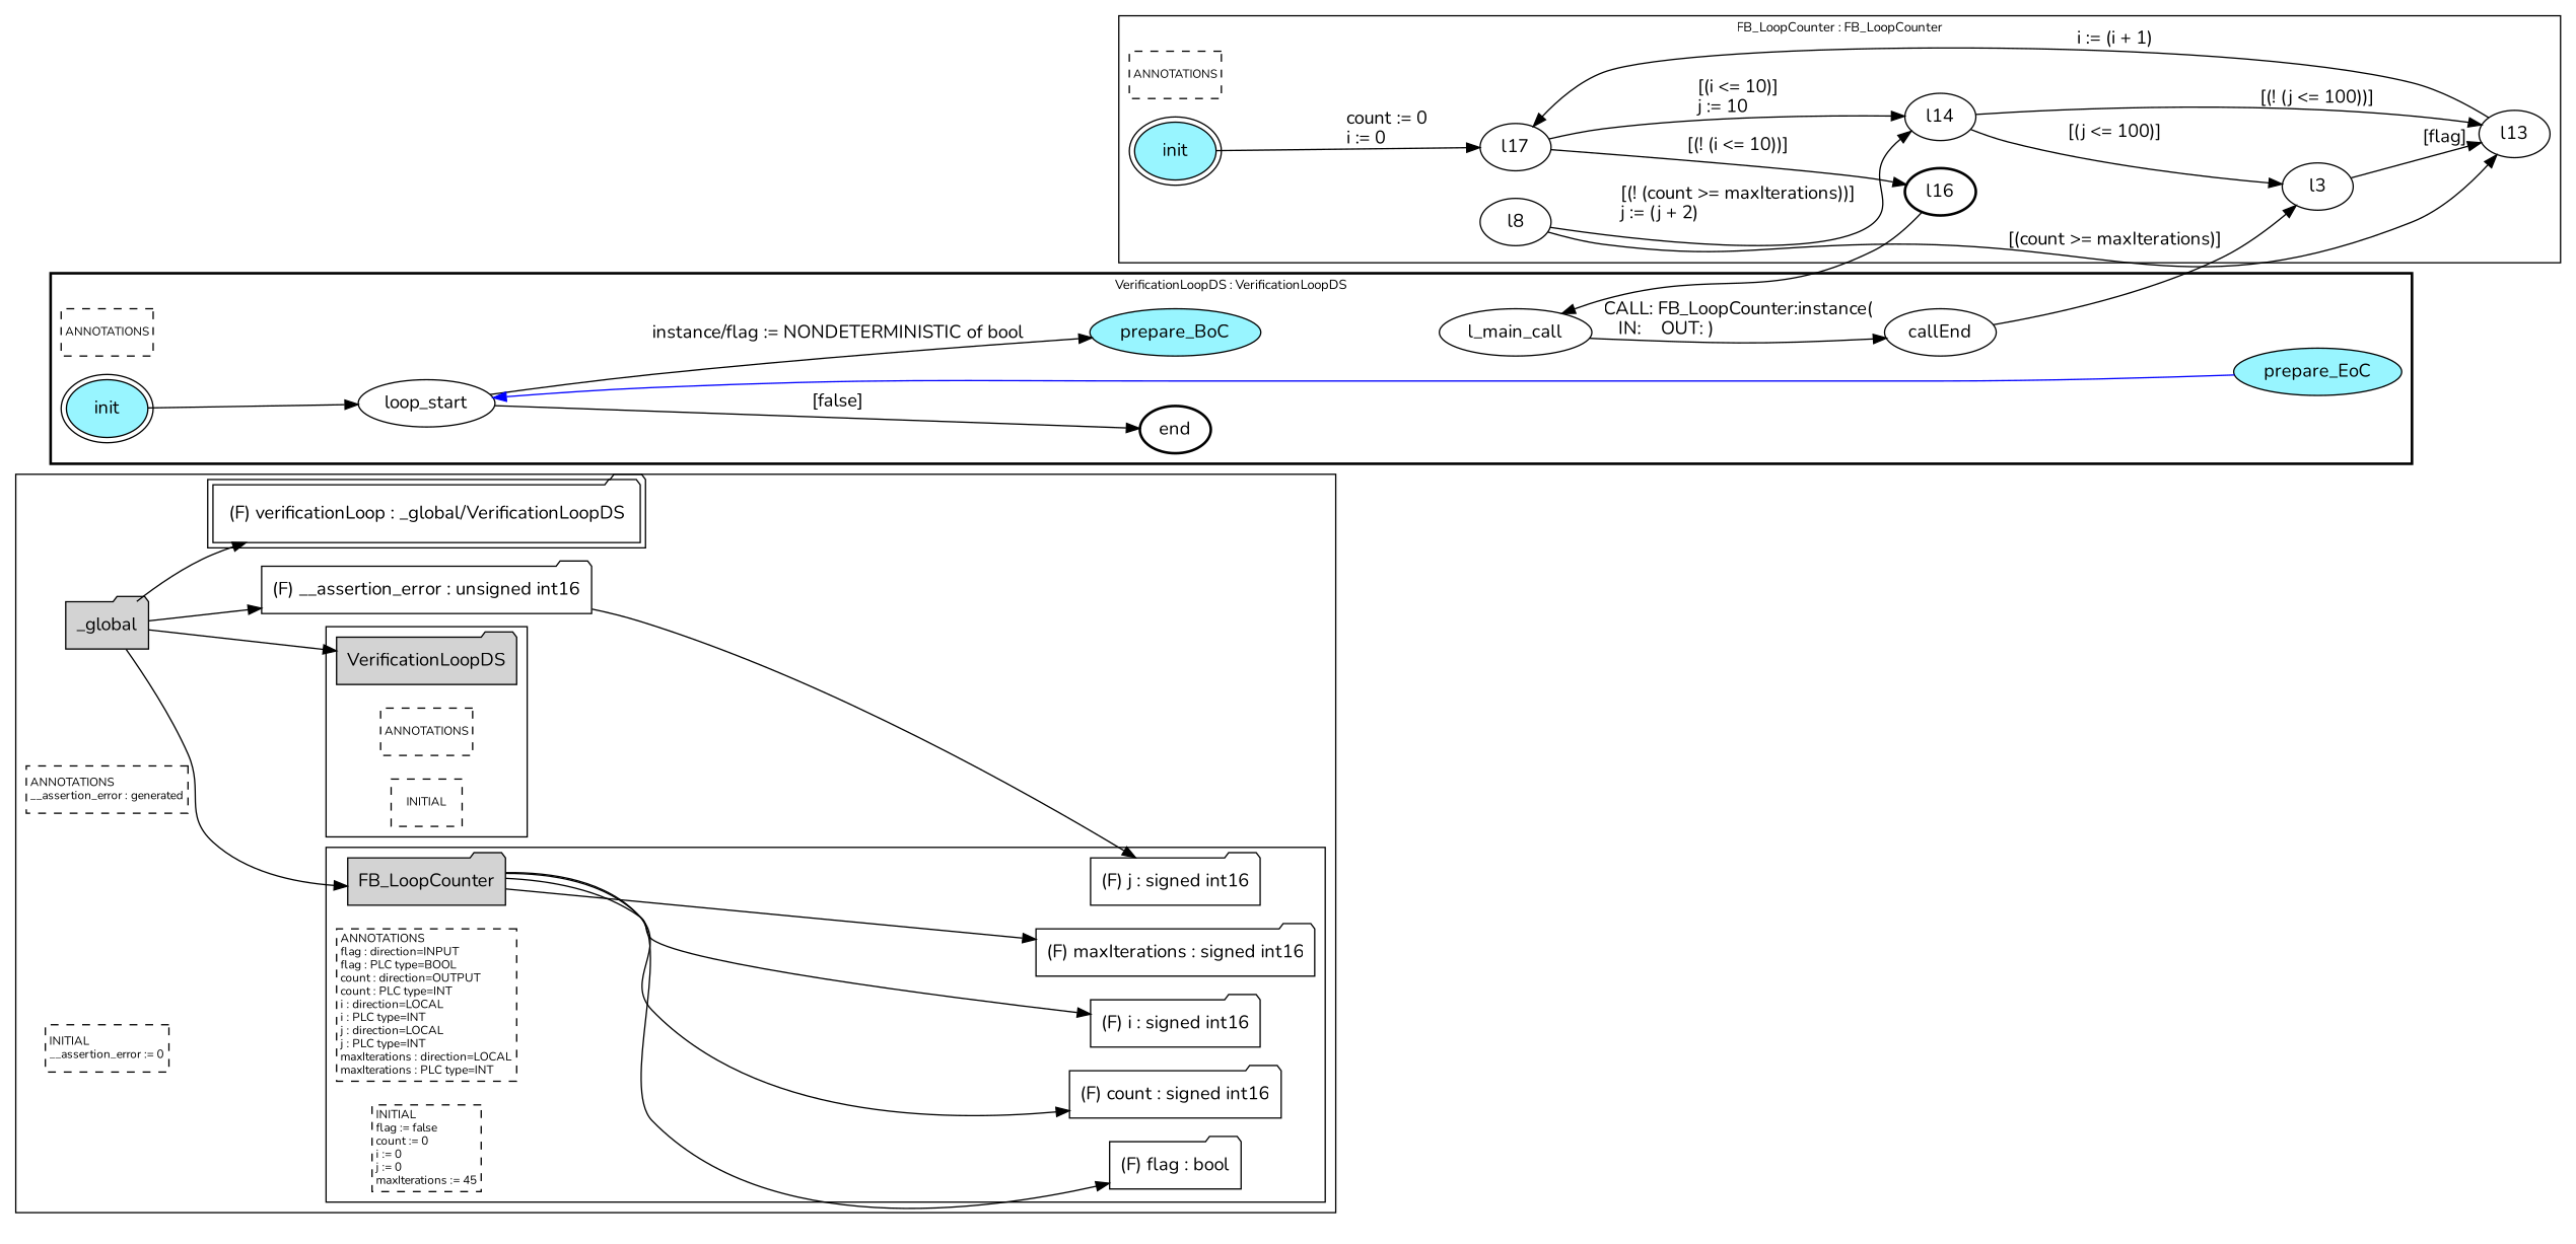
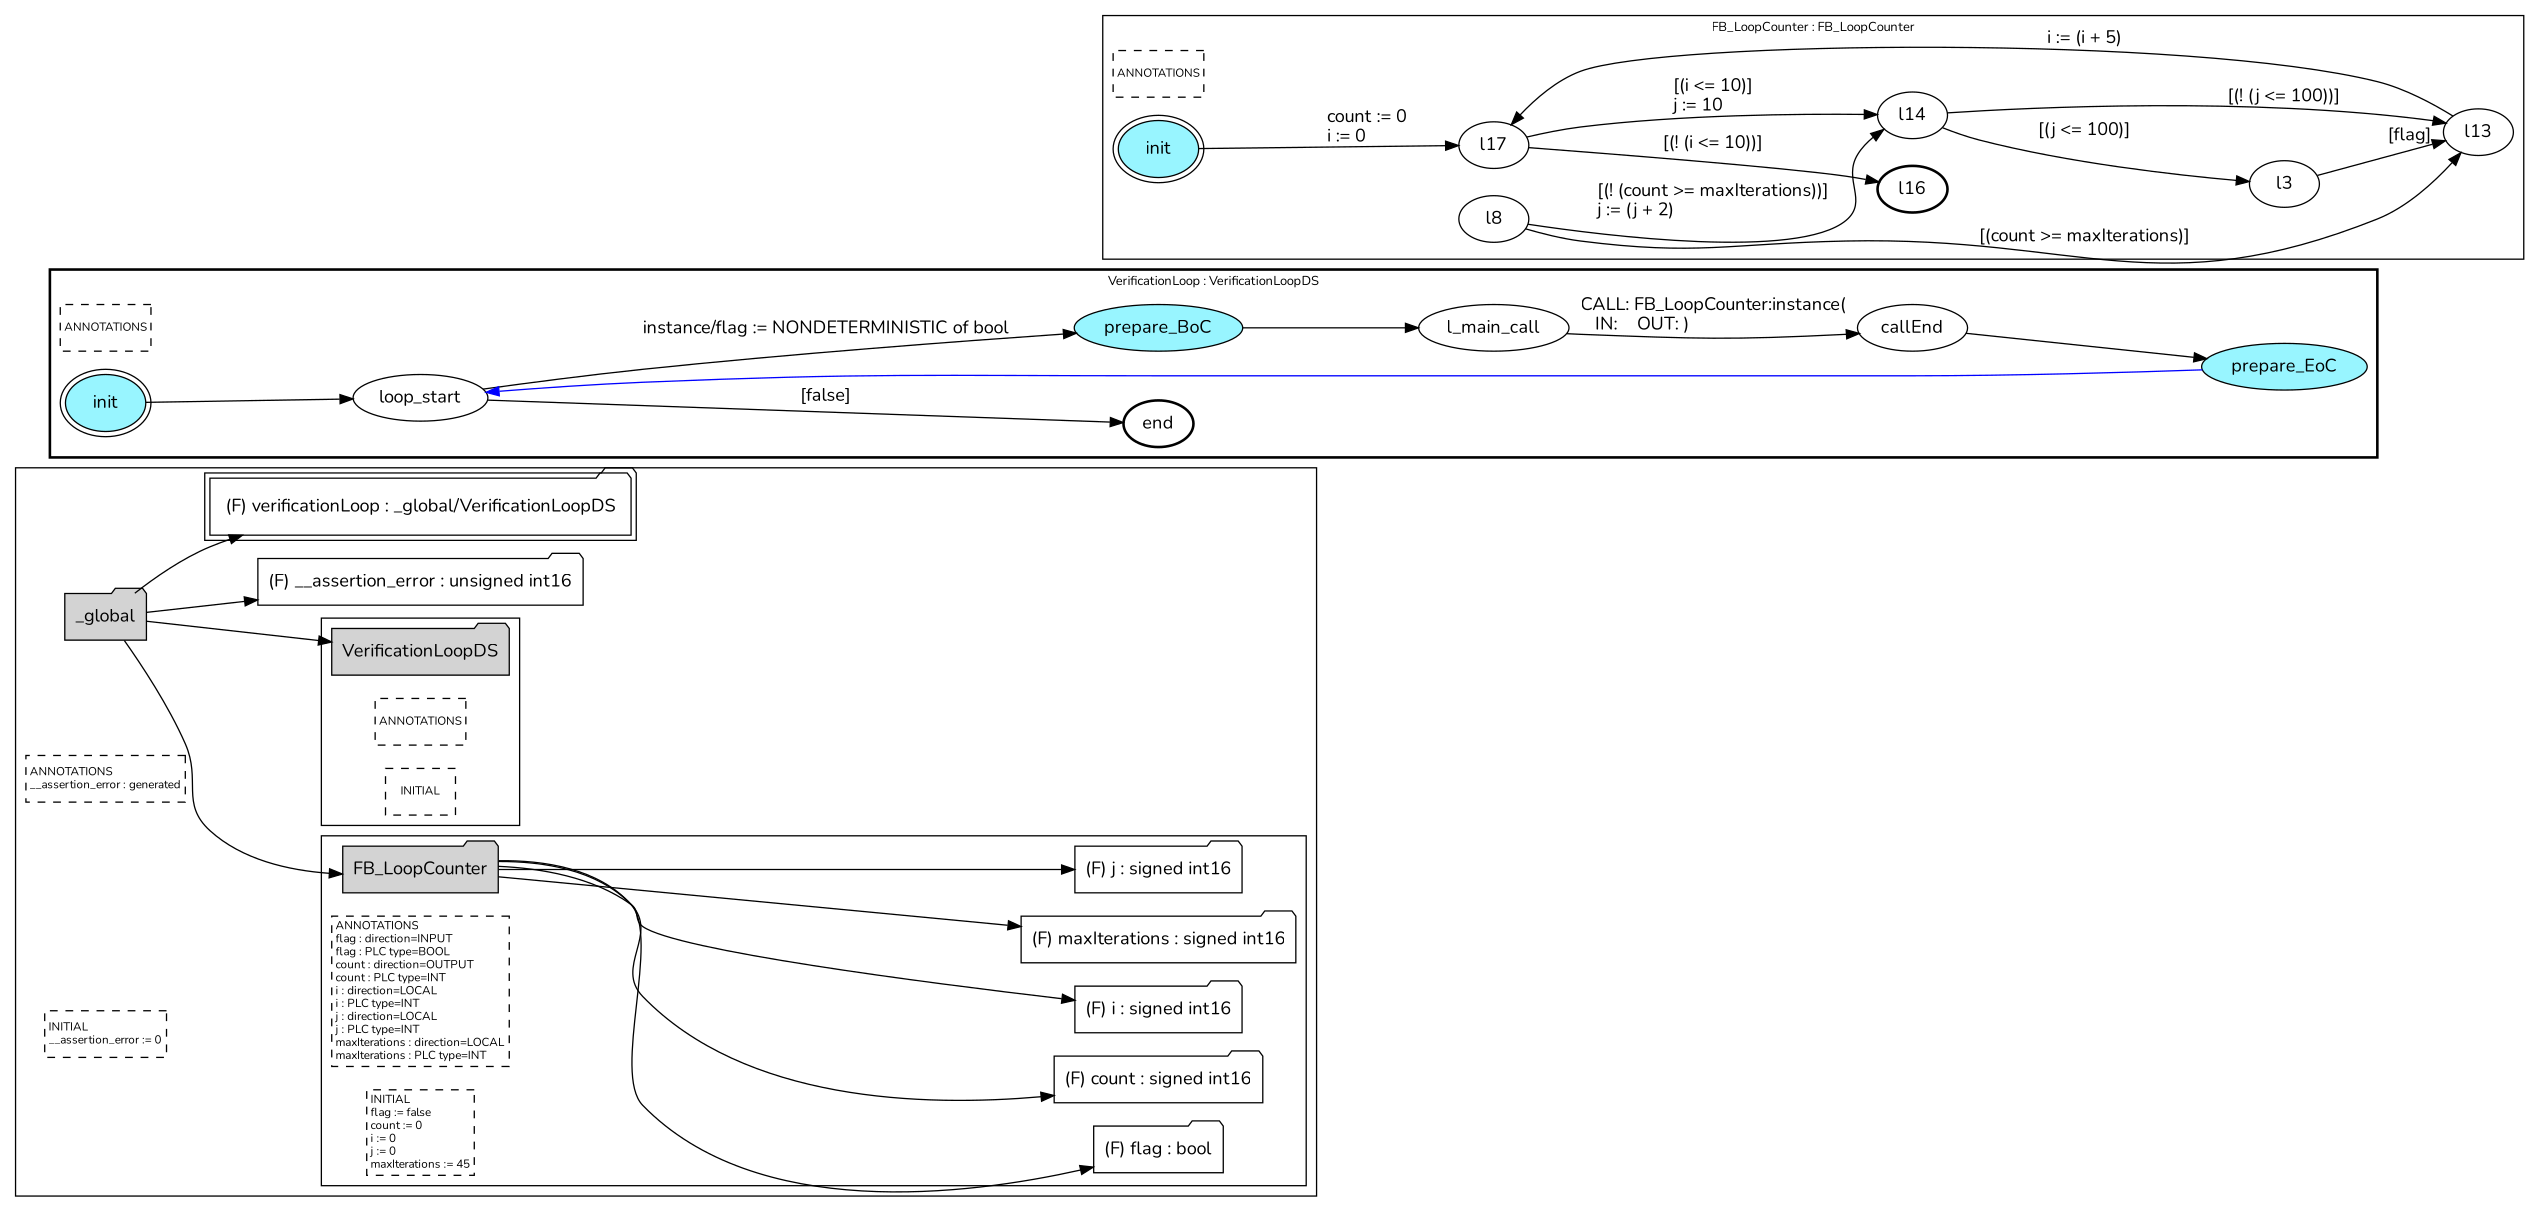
  digraph {
    fontname=Nunito
    rankdir=LR
    node [fontname=Nunito shape=ellipse style=filled fillcolor=white]
    edge [fontname=Nunito color=black]
    n1 [label=FB_LoopCounter shape=folder fillcolor=""]
    n2 [label="(F) flag : bool" shape=folder]
    n3 [label="(F) count : signed int16" shape=folder]
    n4 [label="(F) i : signed int16" shape=folder]
    n5 [label="(F) j : signed int16" shape=folder]
    n6 [label="(F) maxIterations : signed int16" shape=folder]
    n7 [fontsize=9 label="ANNOTATIONS\lflag : direction=INPUT\lflag : PLC type=BOOL\lcount : direction=OUTPUT\lcount : PLC type=INT\li : direction=LOCAL\li : PLC type=INT\lj : direction=LOCAL\lj : PLC type=INT\lmaxIterations : direction=LOCAL\lmaxIterations : PLC type=INT\l" margin="0.04,0.04" shape=rectangle style=dashed]
    n8 [fillcolor=lightyellow fontsize=9 label="INITIAL\lflag := false\lcount := 0\li := 0\lj := 0\lmaxIterations := 45\l" margin="0.04,0.04" shape=rectangle style=dashed]
    n9 [label=VerificationLoopDS shape=folder fillcolor=""]
    n10 [fontsize=9 label=ANNOTATIONS margin="0.04,0.04" shape=rectangle style=dashed]
    n11 [fillcolor=lightyellow fontsize=9 label=INITIAL margin="0.04,0.04" shape=rectangle style=dashed]
    n12 [label=_global shape=folder fillcolor=""]
    n13 [label="(F) __assertion_error : unsigned int16" shape=folder]
    n14 [label="(F) verificationLoop : _global/VerificationLoopDS" peripheries=2 shape=folder]
    n15 [fontsize=9 label="ANNOTATIONS\l__assertion_error : generated\l" margin="0.04,0.04" shape=rectangle style=dashed]
    n16 [fillcolor=lightyellow fontsize=9 label="INITIAL\l__assertion_error := 0\l" margin="0.04,0.04" shape=rectangle style=dashed]
    n17 [fontsize=9 label=ANNOTATIONS margin="0.04,0.04" shape=rectangle style=dashed]
    n18 [color=black fillcolor=cadetblue1 label=init peripheries=2]
    n19 [color=black label=l17]
    n20 [color=black label=l3]
    n21 [color=black label=l8]
    n22 [color=black label=l13]
    n23 [color=black label=l14]
    n24 [color=black label=l16 style=bold]
    n25 [fontsize=9 label=ANNOTATIONS margin="0.04,0.04" shape=rectangle style=dashed]
    n26 [color=black fillcolor=cadetblue1 label=init peripheries=2]
    n27 [color=black label=loop_start]
    n28 [color=black fillcolor=cadetblue1 label=end style=bold]
    n29 [color=black fillcolor=cadetblue1 label=prepare_BoC]
    n30 [color=black label=l_main_call]
    n31 [color=black label=callEnd]
    n32 [color=black fillcolor=cadetblue1 label=prepare_EoC]
    subgraph cluster_1 {
      n12
      n13
      n14
      n15
      n16
      subgraph cluster_2 {
        n1
        n2
        n3
        n4
        n5
        n6
        n7
        n8
      }
      subgraph cluster_3 {
        n9
        n10
        n11
      }
    }
    subgraph cluster_4 {
      color=black
      fontsize=10
      label="FB_LoopCounter : FB_LoopCounter"
      ranksep=0.4
      n17
      n18
      n19
      n20
      n21
      n22
      n23
      n24
    }
    subgraph cluster_5 {
      color=black
      fontsize=10
-     label="VerificationLoopDS : VerificationLoopDS"
+     label="VerificationLoop : VerificationLoopDS"
      ranksep=0.4
      style=bold
      n25
      n26
      n27
      n28
      n29
      n30
      n31
      n32
    }
    n1 -> n2 [color=""]
    n1 -> n3 [color=""]
    n1 -> n4 [color=""]
-   n13 -> n5 [color=""]
+   n1 -> n5 [color=""]
    n1 -> n6 [color=""]
    n12 -> n1 [color=""]
    n12 -> n9 [color=""]
    n12 -> n13 [color=""]
    n12 -> n14 [color=""]
    n18 -> n19 [label="count := 0\li := 0\l"]
    n19 -> n23 [label="[(i <= 10)]\lj := 10\l"]
    n19 -> n24 [label="[(! (i <= 10))]"]
    n20 -> n22 [label="[flag]"]
    n21 -> n22 [label="[(count >= maxIterations)]"]
    n21 -> n23 [label="[(! (count >= maxIterations))]\lj := (j + 2)\l"]
-   n22 -> n19 [label="i := (i + 1)"]
+   n22 -> n19 [label="i := (i + 5)"]
    n23 -> n20 [label="[(j <= 100)]"]
    n23 -> n22 [label="[(! (j <= 100))]"]
    n26 -> n27
    n27 -> n28 [label="[false]"]
    n27 -> n29 [label="instance/flag := NONDETERMINISTIC of bool"]
-   n24 -> n30
+   n29 -> n30
    n30 -> n31 [label="CALL: FB_LoopCounter:instance(\l   IN:    OUT: )\l"]
-   n31 -> n20
+   n31 -> n32
    n32 -> n27 [color=blue]
  }
